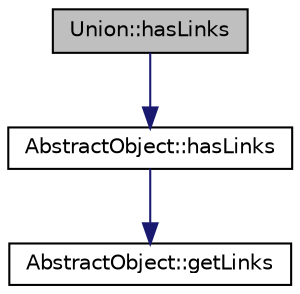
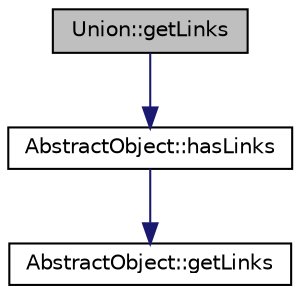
  digraph {
    rankdir=TB
    node [color=black fillcolor=white fontname=Helvetica fontsize=10 shape=record style=filled]
    edge [color=midnightblue fontname=Helvetica fontsize=10 labelfontname=Helvetica labelfontsize=10 style=solid]
-   n1 [fillcolor=grey75 fontcolor=black height=0.2 label="Union::hasLinks" width=0.4]
+   n1 [fillcolor=grey75 fontcolor=black height=0.2 label="Union::getLinks" width=0.4]
    n2 [height=0.2 label="AbstractObject::hasLinks" width=0.4]
    n3 [height=0.2 label="AbstractObject::getLinks" width=0.4]
    n1 -> n2
    n2 -> n3
  }
